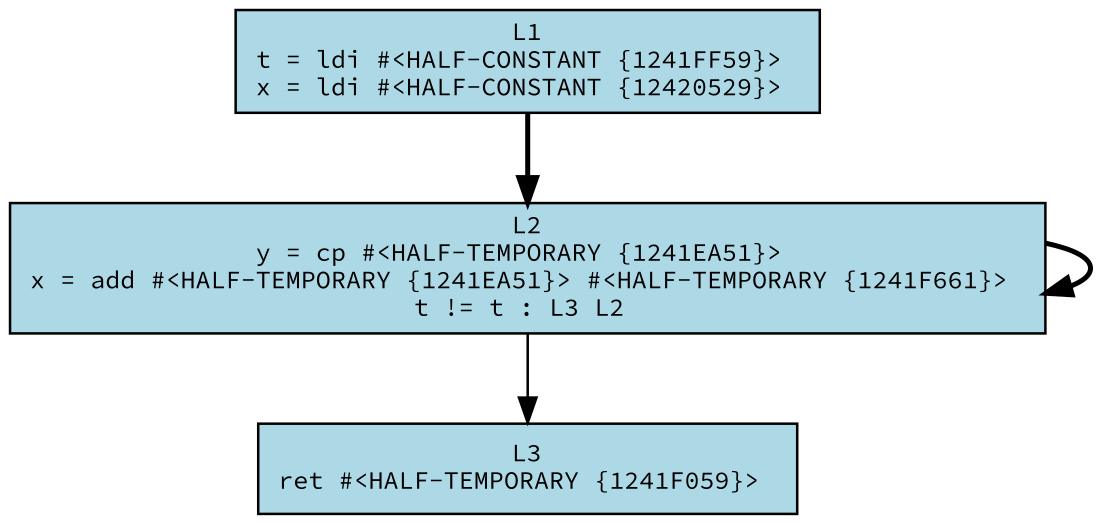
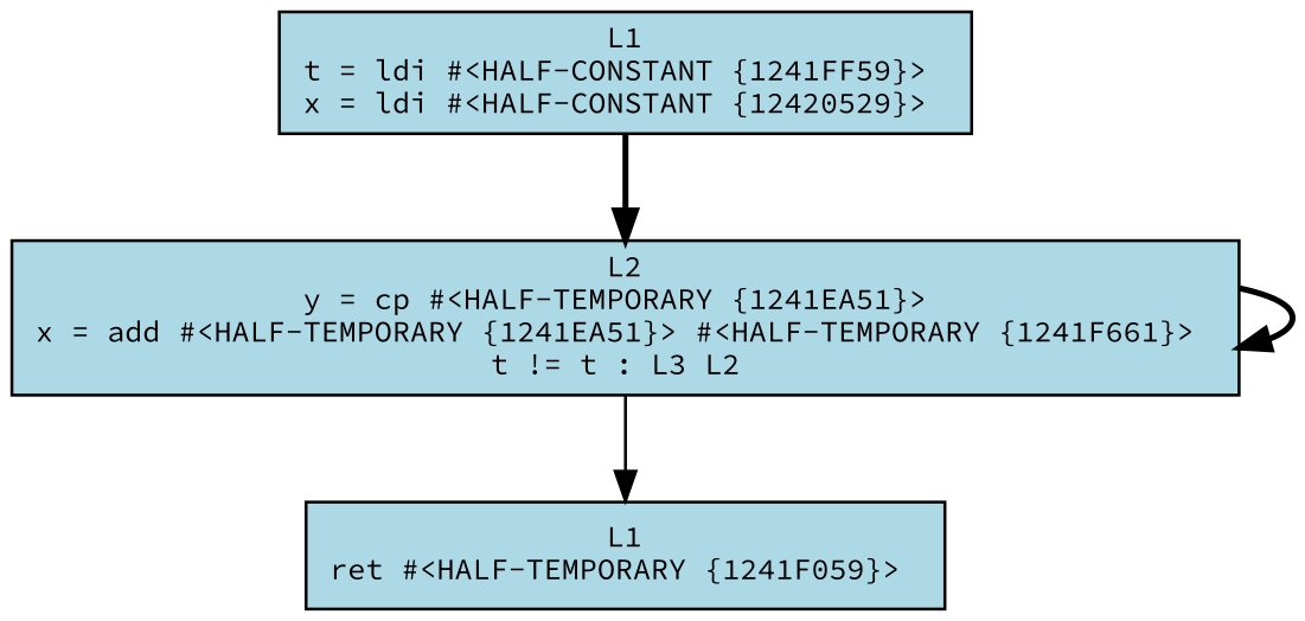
  digraph {
    fontname="Source Code Pro"
    node [fontsize=10 shape=box style=filled fillcolor=lightblue fontname="Source Code Pro"]
    edge [style=bold fontname="Source Code Pro"]
    n1 [label="L1\nt = ldi #<HALF-CONSTANT {1241FF59}> \nx = ldi #<HALF-CONSTANT {12420529}> \n"]
    n2 [label="L2\ny = cp #<HALF-TEMPORARY {1241EA51}> \nx = add #<HALF-TEMPORARY {1241EA51}> #<HALF-TEMPORARY {1241F661}> \nt != t : L3 L2 \n"]
-   n3 [label="L3\nret #<HALF-TEMPORARY {1241F059}> \n"]
+   n3 [label="L1\nret #<HALF-TEMPORARY {1241F059}> \n"]
    n1 -> n2
    n2 -> n2
    n2 -> n3 [style=solid]
  }
